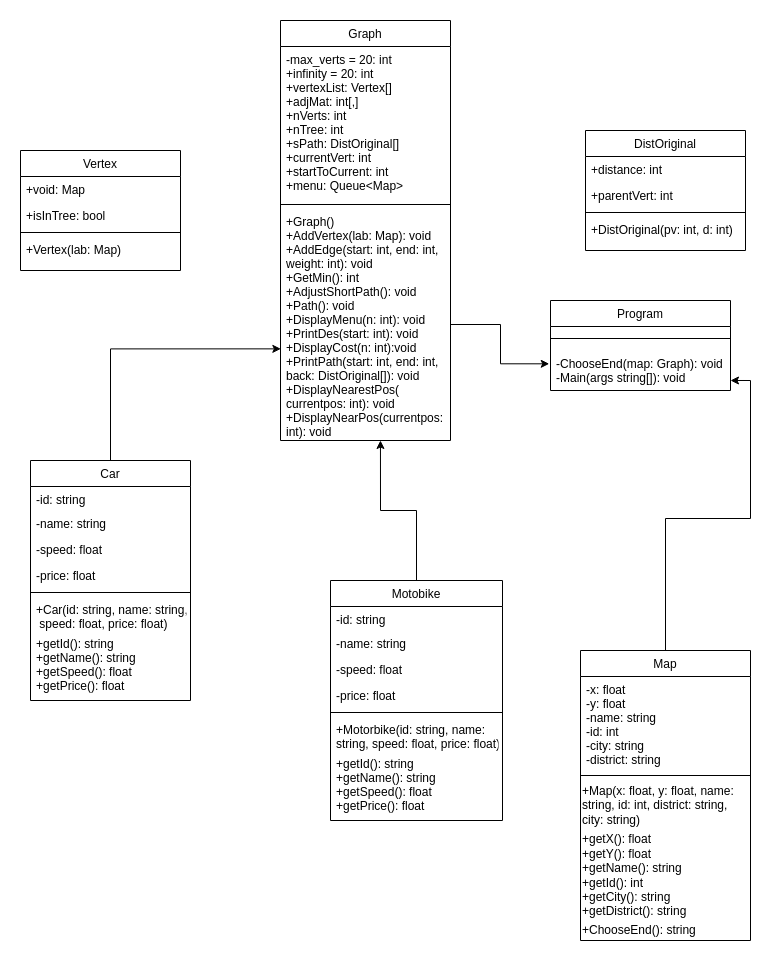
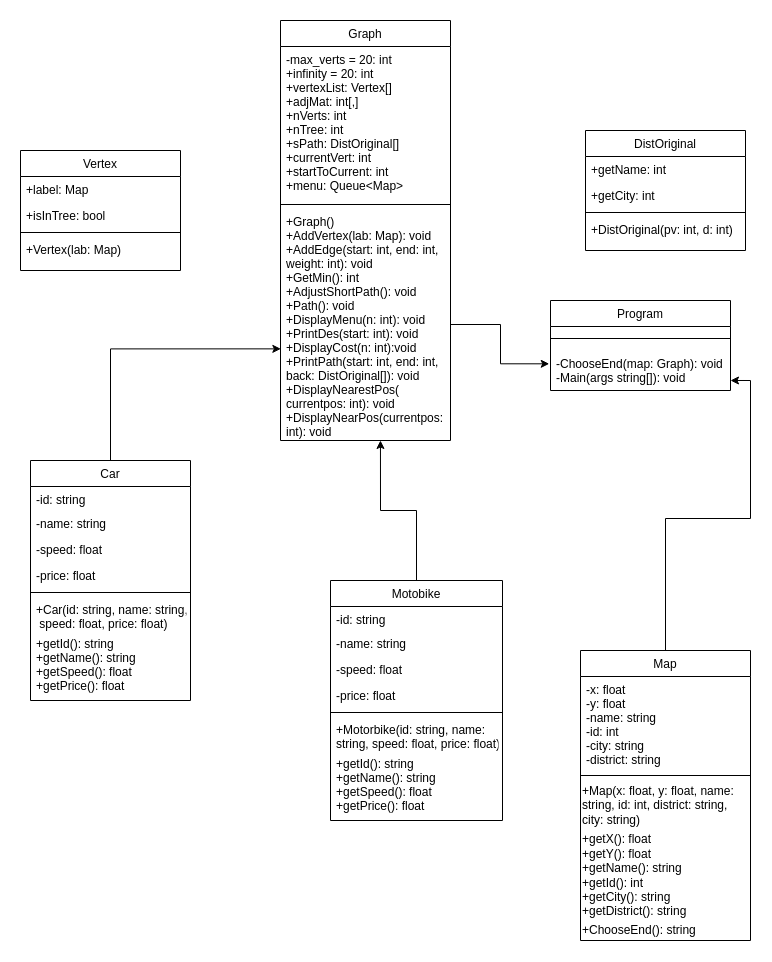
  <mxCell id="0" />
  <mxCell id="1" parent="0" />
  <mxCell id="2" value="Vertex" style="swimlane;fontStyle=0;align=center;verticalAlign=top;childLayout=stackLayout;horizontal=1;startSize=26;horizontalStack=0;resizeParent=1;resizeLast=0;collapsible=1;marginBottom=0;rounded=0;shadow=0;strokeWidth=1;" parent="1" vertex="1"><mxGeometry x="20" y="150" width="160" height="120" as="geometry"><mxRectangle x="300" y="590" width="160" height="26" as="alternateBounds" /></mxGeometry></mxCell>
- <mxCell id="3" value="+void: Map" style="text;align=left;verticalAlign=top;spacingLeft=4;spacingRight=4;overflow=hidden;rotatable=0;points=[[0,0.5],[1,0.5]];portConstraint=eastwest;" parent="2" vertex="1"><mxGeometry y="26" width="160" height="26" as="geometry" /></mxCell>
+ <mxCell id="3" value="+label: Map" style="text;align=left;verticalAlign=top;spacingLeft=4;spacingRight=4;overflow=hidden;rotatable=0;points=[[0,0.5],[1,0.5]];portConstraint=eastwest;" parent="2" vertex="1"><mxGeometry y="26" width="160" height="26" as="geometry" /></mxCell>
  <mxCell id="4" value="+isInTree: bool" style="text;align=left;verticalAlign=top;spacingLeft=4;spacingRight=4;overflow=hidden;rotatable=0;points=[[0,0.5],[1,0.5]];portConstraint=eastwest;rounded=0;shadow=0;html=0;" parent="2" vertex="1"><mxGeometry y="52" width="160" height="26" as="geometry" /></mxCell>
  <mxCell id="5" value="" style="line;html=1;strokeWidth=1;align=left;verticalAlign=middle;spacingTop=-1;spacingLeft=3;spacingRight=3;rotatable=0;labelPosition=right;points=[];portConstraint=eastwest;" parent="2" vertex="1"><mxGeometry y="78" width="160" height="8" as="geometry" /></mxCell>
  <mxCell id="6" value="+Vertex(lab: Map)" style="text;align=left;verticalAlign=top;spacingLeft=4;spacingRight=4;overflow=hidden;rotatable=0;points=[[0,0.5],[1,0.5]];portConstraint=eastwest;" parent="2" vertex="1"><mxGeometry y="86" width="160" height="26" as="geometry" /></mxCell>
  <mxCell id="7" value="DistOriginal" style="swimlane;fontStyle=0;align=center;verticalAlign=top;childLayout=stackLayout;horizontal=1;startSize=26;horizontalStack=0;resizeParent=1;resizeLast=0;collapsible=1;marginBottom=0;rounded=0;shadow=0;strokeWidth=1;" parent="1" vertex="1"><mxGeometry x="585" y="130" width="160" height="120" as="geometry"><mxRectangle x="10" y="670" width="160" height="26" as="alternateBounds" /></mxGeometry></mxCell>
- <mxCell id="8" value="+distance: int" style="text;align=left;verticalAlign=top;spacingLeft=4;spacingRight=4;overflow=hidden;rotatable=0;points=[[0,0.5],[1,0.5]];portConstraint=eastwest;" parent="7" vertex="1"><mxGeometry y="26" width="160" height="26" as="geometry" /></mxCell>
- <mxCell id="9" value="+parentVert: int" style="text;align=left;verticalAlign=top;spacingLeft=4;spacingRight=4;overflow=hidden;rotatable=0;points=[[0,0.5],[1,0.5]];portConstraint=eastwest;rounded=0;shadow=0;html=0;" parent="7" vertex="1"><mxGeometry y="52" width="160" height="26" as="geometry" /></mxCell>
+ <mxCell id="8" value="+getName: int" style="text;align=left;verticalAlign=top;spacingLeft=4;spacingRight=4;overflow=hidden;rotatable=0;points=[[0,0.5],[1,0.5]];portConstraint=eastwest;" parent="7" vertex="1"><mxGeometry y="26" width="160" height="26" as="geometry" /></mxCell>
+ <mxCell id="9" value="+getCity: int" style="text;align=left;verticalAlign=top;spacingLeft=4;spacingRight=4;overflow=hidden;rotatable=0;points=[[0,0.5],[1,0.5]];portConstraint=eastwest;rounded=0;shadow=0;html=0;" parent="7" vertex="1"><mxGeometry y="52" width="160" height="26" as="geometry" /></mxCell>
  <mxCell id="10" value="" style="line;html=1;strokeWidth=1;align=left;verticalAlign=middle;spacingTop=-1;spacingLeft=3;spacingRight=3;rotatable=0;labelPosition=right;points=[];portConstraint=eastwest;" parent="7" vertex="1"><mxGeometry y="78" width="160" height="8" as="geometry" /></mxCell>
  <mxCell id="11" value="+DistOriginal(pv: int, d: int)" style="text;align=left;verticalAlign=top;spacingLeft=4;spacingRight=4;overflow=hidden;rotatable=0;points=[[0,0.5],[1,0.5]];portConstraint=eastwest;" parent="7" vertex="1"><mxGeometry y="86" width="160" height="26" as="geometry" /></mxCell>
  <mxCell id="12" style="edgeStyle=orthogonalEdgeStyle;rounded=0;orthogonalLoop=1;jettySize=auto;html=1;exitX=0.5;exitY=0;exitDx=0;exitDy=0;entryX=1;entryY=0.833;entryDx=0;entryDy=0;entryPerimeter=0;" edge="1" parent="1" source="13" target="43"><mxGeometry relative="1" as="geometry"><mxPoint x="665.333" y="170" as="targetPoint" /></mxGeometry></mxCell>
  <mxCell id="13" value="Map" style="swimlane;fontStyle=0;align=center;verticalAlign=top;childLayout=stackLayout;horizontal=1;startSize=26;horizontalStack=0;resizeParent=1;resizeLast=0;collapsible=1;marginBottom=0;rounded=0;shadow=0;strokeWidth=1;" parent="1" vertex="1"><mxGeometry x="580" y="650" width="170" height="290" as="geometry"><mxRectangle x="620" y="424" width="170" height="26" as="alternateBounds" /></mxGeometry></mxCell>
  <mxCell id="14" value="-x: float&#10;-y: float&#10;-name: string&#10;-id: int&#10;-city: string&#10;-district: string" style="text;align=left;verticalAlign=top;spacingLeft=4;spacingRight=4;overflow=hidden;rotatable=0;points=[[0,0.5],[1,0.5]];portConstraint=eastwest;" parent="13" vertex="1"><mxGeometry y="26" width="170" height="94" as="geometry" /></mxCell>
  <mxCell id="15" value="" style="line;html=1;strokeWidth=1;align=left;verticalAlign=middle;spacingTop=-1;spacingLeft=3;spacingRight=3;rotatable=0;labelPosition=right;points=[];portConstraint=eastwest;" parent="13" vertex="1"><mxGeometry y="120" width="170" height="10" as="geometry" /></mxCell>
  <mxCell id="16" value="+Map(x: float, y: float, name:&lt;br&gt;&lt;div&gt;&lt;span&gt;string, id: int, district: string,&lt;/span&gt;&lt;/div&gt;&lt;div&gt;&lt;span&gt;city: string)&lt;/span&gt;&lt;/div&gt;" style="text;html=1;align=left;verticalAlign=middle;resizable=0;points=[];autosize=1;strokeColor=none;fillColor=none;fontFamily=Helvetica;" parent="13" vertex="1"><mxGeometry y="130" width="170" height="50" as="geometry" /></mxCell>
  <mxCell id="17" value="+getX(): float&lt;br&gt;+getY(): float&lt;br&gt;+getName(): string&lt;br&gt;+getId(): int&lt;br&gt;+getCity(): string&lt;br&gt;+getDistrict(): string" style="text;html=1;align=left;verticalAlign=middle;resizable=0;points=[];autosize=1;strokeColor=none;fillColor=none;fontFamily=Helvetica;" parent="13" vertex="1"><mxGeometry y="180" width="170" height="90" as="geometry" /></mxCell>
  <mxCell id="18" value="+ChooseEnd(): string" style="text;html=1;align=left;verticalAlign=middle;resizable=0;points=[];autosize=1;strokeColor=none;fillColor=none;fontFamily=Helvetica;" parent="13" vertex="1"><mxGeometry y="270" width="170" height="20" as="geometry" /></mxCell>
  <mxCell id="19" style="edgeStyle=orthogonalEdgeStyle;rounded=0;orthogonalLoop=1;jettySize=auto;html=1;exitX=0.5;exitY=0;exitDx=0;exitDy=0;entryX=0.002;entryY=0.605;entryDx=0;entryDy=0;entryPerimeter=0;" edge="1" parent="1" source="20" target="31"><mxGeometry relative="1" as="geometry" /></mxCell>
  <mxCell id="20" value="Car" style="swimlane;fontStyle=0;align=center;verticalAlign=top;childLayout=stackLayout;horizontal=1;startSize=26;horizontalStack=0;resizeParent=1;resizeLast=0;collapsible=1;marginBottom=0;rounded=0;shadow=0;strokeWidth=1;" parent="1" vertex="1"><mxGeometry x="30" y="460" width="160" height="240" as="geometry"><mxRectangle x="140" y="450" width="160" height="26" as="alternateBounds" /></mxGeometry></mxCell>
  <mxCell id="21" value="-id: string" style="text;align=left;verticalAlign=top;spacingLeft=4;spacingRight=4;overflow=hidden;rotatable=0;points=[[0,0.5],[1,0.5]];portConstraint=eastwest;" parent="20" vertex="1"><mxGeometry y="26" width="160" height="24" as="geometry" /></mxCell>
  <mxCell id="22" value="-name: string" style="text;align=left;verticalAlign=top;spacingLeft=4;spacingRight=4;overflow=hidden;rotatable=0;points=[[0,0.5],[1,0.5]];portConstraint=eastwest;rounded=0;shadow=0;html=0;" parent="20" vertex="1"><mxGeometry y="50" width="160" height="26" as="geometry" /></mxCell>
  <mxCell id="23" value="-speed: float" style="text;align=left;verticalAlign=top;spacingLeft=4;spacingRight=4;overflow=hidden;rotatable=0;points=[[0,0.5],[1,0.5]];portConstraint=eastwest;rounded=0;shadow=0;html=0;" parent="20" vertex="1"><mxGeometry y="76" width="160" height="26" as="geometry" /></mxCell>
  <mxCell id="24" value="-price: float" style="text;align=left;verticalAlign=top;spacingLeft=4;spacingRight=4;overflow=hidden;rotatable=0;points=[[0,0.5],[1,0.5]];portConstraint=eastwest;rounded=0;shadow=0;html=0;" parent="20" vertex="1"><mxGeometry y="102" width="160" height="26" as="geometry" /></mxCell>
  <mxCell id="25" value="" style="line;html=1;strokeWidth=1;align=left;verticalAlign=middle;spacingTop=-1;spacingLeft=3;spacingRight=3;rotatable=0;labelPosition=right;points=[];portConstraint=eastwest;" parent="20" vertex="1"><mxGeometry y="128" width="160" height="8" as="geometry" /></mxCell>
  <mxCell id="26" value="+Car(id: string, name: string,&#10; speed: float, price: float)&#10;" style="text;align=left;verticalAlign=top;spacingLeft=4;spacingRight=4;overflow=hidden;rotatable=0;points=[[0,0.5],[1,0.5]];portConstraint=eastwest;fontFamily=Helvetica;" parent="20" vertex="1"><mxGeometry y="136" width="160" height="34" as="geometry" /></mxCell>
  <mxCell id="27" value="+getId(): string&#10;+getName(): string&#10;+getSpeed(): float&#10;+getPrice(): float" style="text;align=left;verticalAlign=top;spacingLeft=4;spacingRight=4;overflow=hidden;rotatable=0;points=[[0,0.5],[1,0.5]];portConstraint=eastwest;fontFamily=Helvetica;" parent="20" vertex="1"><mxGeometry y="170" width="160" height="70" as="geometry" /></mxCell>
  <mxCell id="28" value="Graph" style="swimlane;fontStyle=0;align=center;verticalAlign=top;childLayout=stackLayout;horizontal=1;startSize=26;horizontalStack=0;resizeParent=1;resizeLast=0;collapsible=1;marginBottom=0;rounded=0;shadow=0;strokeWidth=1;" parent="1" vertex="1"><mxGeometry x="280" y="20" width="170" height="420" as="geometry"><mxRectangle x="130" y="380" width="160" height="26" as="alternateBounds" /></mxGeometry></mxCell>
  <mxCell id="29" value="-max_verts = 20: int&#10;+infinity = 20: int&#10;+vertexList: Vertex[]&#10;+adjMat: int[,]&#10;+nVerts: int&#10;+nTree: int&#10;+sPath: DistOriginal[]&#10;+currentVert: int&#10;+startToCurrent: int&#10;+menu: Queue&lt;Map&gt;" style="text;align=left;verticalAlign=top;spacingLeft=4;spacingRight=4;overflow=hidden;rotatable=0;points=[[0,0.5],[1,0.5]];portConstraint=eastwest;" parent="28" vertex="1"><mxGeometry y="26" width="170" height="154" as="geometry" /></mxCell>
  <mxCell id="30" value="" style="line;html=1;strokeWidth=1;align=left;verticalAlign=middle;spacingTop=-1;spacingLeft=3;spacingRight=3;rotatable=0;labelPosition=right;points=[];portConstraint=eastwest;" parent="28" vertex="1"><mxGeometry y="180" width="170" height="8" as="geometry" /></mxCell>
  <mxCell id="31" value="+Graph()&#10;+AddVertex(lab: Map): void&#10;+AddEdge(start: int, end: int,&#10;weight: int): void&#10;+GetMin(): int&#10;+AdjustShortPath(): void&#10;+Path(): void&#10;+DisplayMenu(n: int): void&#10;+PrintDes(start: int): void&#10;+DisplayCost(n: int):void&#10;+PrintPath(start: int, end: int,&#10;back: DistOriginal[]): void&#10;+DisplayNearestPos(&#10;currentpos: int): void&#10;+DisplayNearPos(currentpos:&#10;int): void" style="text;align=left;verticalAlign=top;spacingLeft=4;spacingRight=4;overflow=hidden;rotatable=0;points=[[0,0.5],[1,0.5]];portConstraint=eastwest;fontStyle=0" parent="28" vertex="1"><mxGeometry y="188" width="170" height="232" as="geometry" /></mxCell>
  <mxCell id="32" style="edgeStyle=orthogonalEdgeStyle;rounded=0;orthogonalLoop=1;jettySize=auto;html=1;exitX=0.5;exitY=0;exitDx=0;exitDy=0;entryX=0.588;entryY=1;entryDx=0;entryDy=0;entryPerimeter=0;" edge="1" parent="1" source="33" target="31"><mxGeometry relative="1" as="geometry" /></mxCell>
  <mxCell id="33" value="Motobike" style="swimlane;fontStyle=0;align=center;verticalAlign=top;childLayout=stackLayout;horizontal=1;startSize=26;horizontalStack=0;resizeParent=1;resizeLast=0;collapsible=1;marginBottom=0;rounded=0;shadow=0;strokeWidth=1;" parent="1" vertex="1"><mxGeometry x="330" y="580" width="172" height="240" as="geometry"><mxRectangle x="440" y="460" width="160" height="26" as="alternateBounds" /></mxGeometry></mxCell>
  <mxCell id="34" value="-id: string" style="text;align=left;verticalAlign=top;spacingLeft=4;spacingRight=4;overflow=hidden;rotatable=0;points=[[0,0.5],[1,0.5]];portConstraint=eastwest;" parent="33" vertex="1"><mxGeometry y="26" width="172" height="24" as="geometry" /></mxCell>
  <mxCell id="35" value="-name: string" style="text;align=left;verticalAlign=top;spacingLeft=4;spacingRight=4;overflow=hidden;rotatable=0;points=[[0,0.5],[1,0.5]];portConstraint=eastwest;rounded=0;shadow=0;html=0;" parent="33" vertex="1"><mxGeometry y="50" width="172" height="26" as="geometry" /></mxCell>
  <mxCell id="36" value="-speed: float" style="text;align=left;verticalAlign=top;spacingLeft=4;spacingRight=4;overflow=hidden;rotatable=0;points=[[0,0.5],[1,0.5]];portConstraint=eastwest;rounded=0;shadow=0;html=0;" parent="33" vertex="1"><mxGeometry y="76" width="172" height="26" as="geometry" /></mxCell>
  <mxCell id="37" value="-price: float" style="text;align=left;verticalAlign=top;spacingLeft=4;spacingRight=4;overflow=hidden;rotatable=0;points=[[0,0.5],[1,0.5]];portConstraint=eastwest;rounded=0;shadow=0;html=0;" parent="33" vertex="1"><mxGeometry y="102" width="172" height="26" as="geometry" /></mxCell>
  <mxCell id="38" value="" style="line;html=1;strokeWidth=1;align=left;verticalAlign=middle;spacingTop=-1;spacingLeft=3;spacingRight=3;rotatable=0;labelPosition=right;points=[];portConstraint=eastwest;" parent="33" vertex="1"><mxGeometry y="128" width="172" height="8" as="geometry" /></mxCell>
  <mxCell id="39" value="+Motorbike(id: string, name:&#10;string, speed: float, price: float)&#10;" style="text;align=left;verticalAlign=top;spacingLeft=4;spacingRight=4;overflow=hidden;rotatable=0;points=[[0,0.5],[1,0.5]];portConstraint=eastwest;fontFamily=Helvetica;" parent="33" vertex="1"><mxGeometry y="136" width="172" height="34" as="geometry" /></mxCell>
  <mxCell id="40" value="+getId(): string&#10;+getName(): string&#10;+getSpeed(): float&#10;+getPrice(): float" style="text;align=left;verticalAlign=top;spacingLeft=4;spacingRight=4;overflow=hidden;rotatable=0;points=[[0,0.5],[1,0.5]];portConstraint=eastwest;fontFamily=Helvetica;" parent="33" vertex="1"><mxGeometry y="170" width="172" height="70" as="geometry" /></mxCell>
  <mxCell id="41" value="Program" style="swimlane;fontStyle=0;align=center;verticalAlign=top;childLayout=stackLayout;horizontal=1;startSize=26;horizontalStack=0;resizeParent=1;resizeLast=0;collapsible=1;marginBottom=0;rounded=0;shadow=0;strokeWidth=1;" vertex="1" parent="1"><mxGeometry x="550" y="300" width="180" height="90" as="geometry"><mxRectangle x="10" y="670" width="160" height="26" as="alternateBounds" /></mxGeometry></mxCell>
  <mxCell id="42" value="" style="line;html=1;strokeWidth=1;align=left;verticalAlign=middle;spacingTop=-1;spacingLeft=3;spacingRight=3;rotatable=0;labelPosition=right;points=[];portConstraint=eastwest;" vertex="1" parent="41"><mxGeometry y="26" width="180" height="24" as="geometry" /></mxCell>
  <mxCell id="43" value="-ChooseEnd(map: Graph): void&#10;-Main(args string[]): void" style="text;align=left;verticalAlign=top;spacingLeft=4;spacingRight=4;overflow=hidden;rotatable=0;points=[[0,0.5],[1,0.5]];portConstraint=eastwest;" vertex="1" parent="41"><mxGeometry y="50" width="180" height="36" as="geometry" /></mxCell>
  <mxCell id="44" style="edgeStyle=orthogonalEdgeStyle;rounded=0;orthogonalLoop=1;jettySize=auto;html=1;exitX=1;exitY=0.5;exitDx=0;exitDy=0;entryX=-0.007;entryY=0.37;entryDx=0;entryDy=0;entryPerimeter=0;" edge="1" parent="1" source="31" target="43"><mxGeometry relative="1" as="geometry" /></mxCell>
